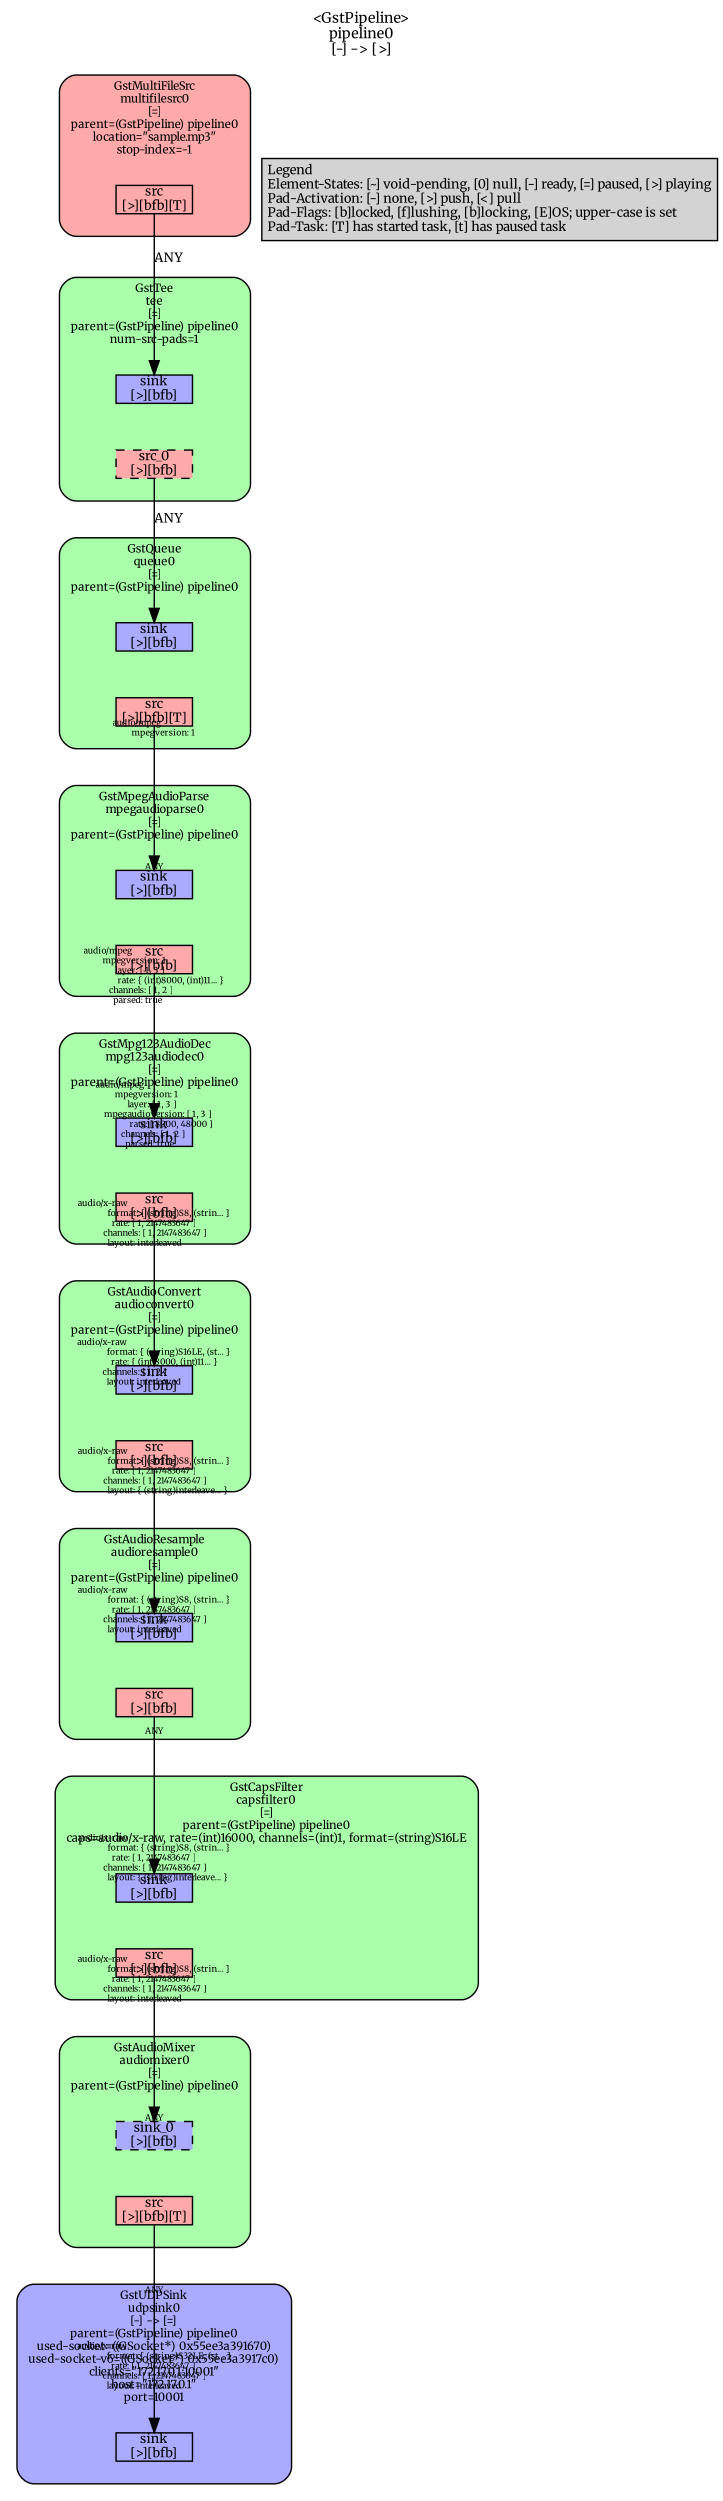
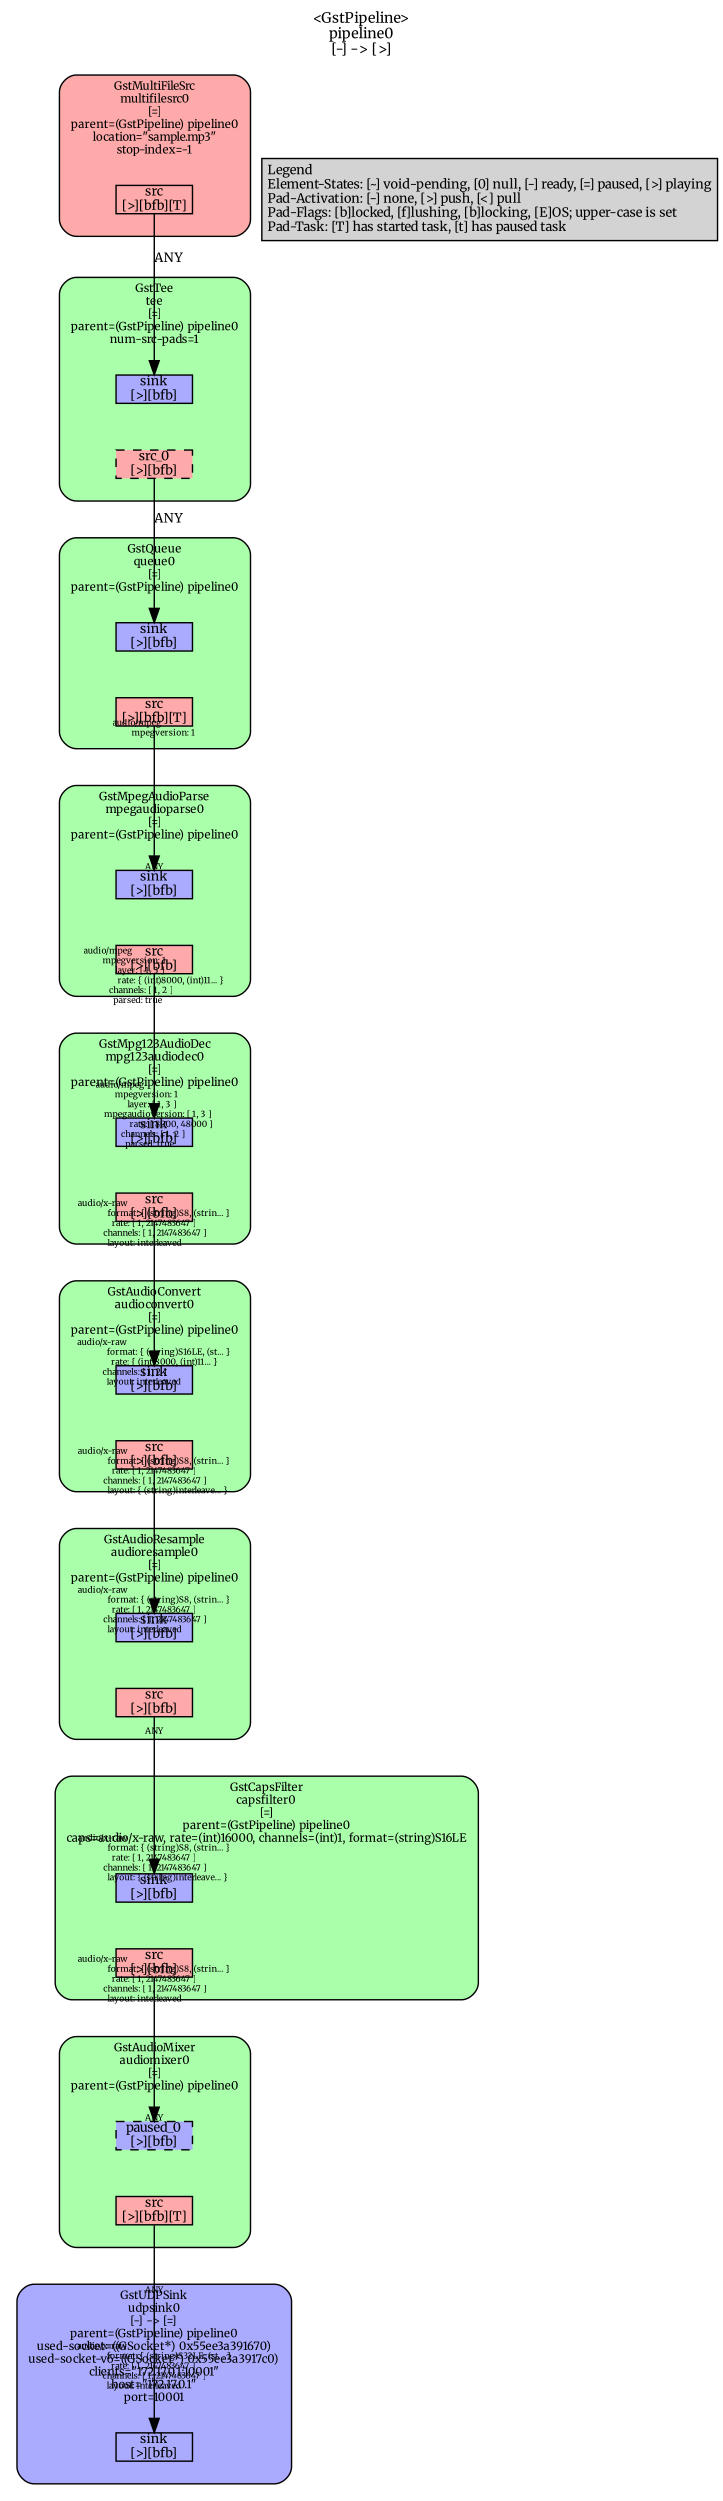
  digraph {
    fontname=Merriweather
    fontsize=10
    label="<GstPipeline>\npipeline0\n[-] -> [>]"
    labelloc=t
    nodesep=.1
    rankdir=TB
    ranksep=.2
    node [color=black fillcolor="#aaaaff" fontname=Merriweather fontsize=9 margin="0.0,0.0" shape=box style="filled,solid"]
    edge [fontname=Merriweather fontsize=9 labelfontsize=6]
    n1 [height=0.2 label="sink\n[>][bfb]"]
-   n2 [height=0.2 label="sink_0\n[>][bfb]" style="filled,dashed"]
+   n2 [height=0.2 label="paused_0\n[>][bfb]" style="filled,dashed"]
    n3 [fillcolor="#ffaaaa" height=0.2 label="src\n[>][bfb][T]"]
    n4 [height=0.2 label="sink\n[>][bfb]"]
    n5 [fillcolor="#ffaaaa" height=0.2 label="src\n[>][bfb]"]
    n6 [height=0.2 label="sink\n[>][bfb]"]
    n7 [fillcolor="#ffaaaa" height=0.2 label="src\n[>][bfb]"]
    n8 [height=0.2 label="sink\n[>][bfb]"]
    n9 [fillcolor="#ffaaaa" height=0.2 label="src\n[>][bfb]"]
    n10 [height=0.2 label="sink\n[>][bfb]"]
    n11 [fillcolor="#ffaaaa" height=0.2 label="src\n[>][bfb]"]
    n12 [height=0.2 label="sink\n[>][bfb]"]
    n13 [fillcolor="#ffaaaa" height=0.2 label="src\n[>][bfb]"]
    n14 [height=0.2 label="sink\n[>][bfb]"]
    n15 [fillcolor="#ffaaaa" height=0.2 label="src\n[>][bfb][T]"]
    n16 [height=0.2 label="sink\n[>][bfb]"]
    n17 [fillcolor="#ffaaaa" height=0.2 label="src_0\n[>][bfb]" style="filled,dashed"]
    n18 [fillcolor="#ffaaaa" height=0.2 label="src\n[>][bfb][T]"]
    n19 [label="Legend\lElement-States: [~] void-pending, [0] null, [-] ready, [=] paused, [>] playing\lPad-Activation: [-] none, [>] push, [<] pull\lPad-Flags: [b]locked, [f]lushing, [b]locking, [E]OS; upper-case is set\lPad-Task: [T] has started task, [t] has paused task\l" margin="0.05,0.05" style=filled color="" fillcolor=""]
    subgraph cluster_1 {
      color=black
      fillcolor="#aaaaff"
      fontsize=8
      label="GstUDPSink\nudpsink0\n[-] -> [=]\nparent=(GstPipeline) pipeline0\nused-socket=((GSocket*) 0x55ee3a391670)\nused-socket-v6=((GSocket*) 0x55ee3a3917c0)\nclients=\"172.17.0.1:10001\"\nhost=\"172.17.0.1\"\nport=10001"
      style="filled,rounded"
      subgraph cluster_2 {
        color=black
        fillcolor="#aaaaff"
        fontsize=8
        label=""
        style=invis
        n1
      }
    }
    subgraph cluster_3 {
      color=black
      fillcolor="#aaffaa"
      fontsize=8
      label="GstAudioMixer\naudiomixer0\n[=]\nparent=(GstPipeline) pipeline0"
      style="filled,rounded"
      subgraph cluster_4 {
        color=black
        fillcolor="#aaffaa"
        fontsize=8
        label=""
        style=invis
        n2
      }
      subgraph cluster_5 {
        color=black
        fillcolor="#aaffaa"
        fontsize=8
        label=""
        style=invis
        n3
      }
    }
    subgraph cluster_6 {
      color=black
      fillcolor="#aaffaa"
      fontsize=8
      label="GstCapsFilter\ncapsfilter0\n[=]\nparent=(GstPipeline) pipeline0\ncaps=audio/x-raw, rate=(int)16000, channels=(int)1, format=(string)S16LE"
      style="filled,rounded"
      subgraph cluster_7 {
        color=black
        fillcolor="#aaffaa"
        fontsize=8
        label=""
        style=invis
        n4
      }
      subgraph cluster_8 {
        color=black
        fillcolor="#aaffaa"
        fontsize=8
        label=""
        style=invis
        n5
      }
    }
    subgraph cluster_9 {
      color=black
      fillcolor="#aaffaa"
      fontsize=8
      label="GstAudioResample\naudioresample0\n[=]\nparent=(GstPipeline) pipeline0"
      style="filled,rounded"
      subgraph cluster_10 {
        color=black
        fillcolor="#aaffaa"
        fontsize=8
        label=""
        style=invis
        n6
      }
      subgraph cluster_11 {
        color=black
        fillcolor="#aaffaa"
        fontsize=8
        label=""
        style=invis
        n7
      }
    }
    subgraph cluster_12 {
      color=black
      fillcolor="#aaffaa"
      fontsize=8
      label="GstAudioConvert\naudioconvert0\n[=]\nparent=(GstPipeline) pipeline0"
      style="filled,rounded"
      subgraph cluster_13 {
        color=black
        fillcolor="#aaffaa"
        fontsize=8
        label=""
        style=invis
        n8
      }
      subgraph cluster_14 {
        color=black
        fillcolor="#aaffaa"
        fontsize=8
        label=""
        style=invis
        n9
      }
    }
    subgraph cluster_15 {
      color=black
      fillcolor="#aaffaa"
      fontsize=8
      label="GstMpg123AudioDec\nmpg123audiodec0\n[=]\nparent=(GstPipeline) pipeline0"
      style="filled,rounded"
      subgraph cluster_16 {
        color=black
        fillcolor="#aaffaa"
        fontsize=8
        label=""
        style=invis
        n10
      }
      subgraph cluster_17 {
        color=black
        fillcolor="#aaffaa"
        fontsize=8
        label=""
        style=invis
        n11
      }
    }
    subgraph cluster_18 {
      color=black
      fillcolor="#aaffaa"
      fontsize=8
      label="GstMpegAudioParse\nmpegaudioparse0\n[=]\nparent=(GstPipeline) pipeline0"
      style="filled,rounded"
      subgraph cluster_19 {
        color=black
        fillcolor="#aaffaa"
        fontsize=8
        label=""
        style=invis
        n12
      }
      subgraph cluster_20 {
        color=black
        fillcolor="#aaffaa"
        fontsize=8
        label=""
        style=invis
        n13
      }
    }
    subgraph cluster_21 {
      color=black
      fillcolor="#aaffaa"
      fontsize=8
      label="GstQueue\nqueue0\n[=]\nparent=(GstPipeline) pipeline0"
      style="filled,rounded"
      subgraph cluster_22 {
        color=black
        fillcolor="#aaffaa"
        fontsize=8
        label=""
        style=invis
        n14
      }
      subgraph cluster_23 {
        color=black
        fillcolor="#aaffaa"
        fontsize=8
        label=""
        style=invis
        n15
      }
    }
    subgraph cluster_24 {
      color=black
      fillcolor="#aaffaa"
      fontsize=8
      label="GstTee\ntee\n[=]\nparent=(GstPipeline) pipeline0\nnum-src-pads=1"
      style="filled,rounded"
      subgraph cluster_25 {
        color=black
        fillcolor="#aaffaa"
        fontsize=8
        label=""
        style=invis
        n16
      }
      subgraph cluster_26 {
        color=black
        fillcolor="#aaffaa"
        fontsize=8
        label=""
        style=invis
        n17
      }
    }
    subgraph cluster_27 {
      color=black
      fillcolor="#ffaaaa"
      fontsize=8
      label="GstMultiFileSrc\nmultifilesrc0\n[=]\nparent=(GstPipeline) pipeline0\nlocation=\"sample.mp3\"\nstop-index=-1"
      style="filled,rounded"
      subgraph cluster_28 {
        color=black
        fillcolor="#ffaaaa"
        fontsize=8
        label=""
        style=invis
        n18
      }
    }
    n2 -> n3 [style=invis]
    n3 -> n1 [headlabel=ANY label="                                                  " labelangle=0 labeldistance=10 taillabel="audio/x-raw\l              format: { (string)S32LE, (st... }\l                rate: [ 1, 2147483647 ]\l            channels: [ 1, 2147483647 ]\l              layout: interleaved\l"]
    n4 -> n5 [style=invis]
    n5 -> n2 [headlabel="audio/x-raw\l              format: { (string)S8, (strin... }\l                rate: [ 1, 2147483647 ]\l            channels: [ 1, 2147483647 ]\l              layout: interleaved\l" label="                                                  " labelangle=0 labeldistance=10 taillabel=ANY]
    n6 -> n7 [style=invis]
    n7 -> n4 [headlabel=ANY label="                                                  " labelangle=0 labeldistance=10 taillabel="audio/x-raw\l              format: { (string)S8, (strin... }\l                rate: [ 1, 2147483647 ]\l            channels: [ 1, 2147483647 ]\l              layout: { (string)interleave... }\l"]
    n8 -> n9 [style=invis]
    n9 -> n6 [headlabel="audio/x-raw\l              format: { (string)S8, (strin... }\l                rate: [ 1, 2147483647 ]\l            channels: [ 1, 2147483647 ]\l              layout: { (string)interleave... }\l" label="                                                  " labelangle=0 labeldistance=10 taillabel="audio/x-raw\l              format: { (string)S8, (strin... }\l                rate: [ 1, 2147483647 ]\l            channels: [ 1, 2147483647 ]\l              layout: interleaved\l"]
    n10 -> n11 [style=invis]
    n11 -> n8 [headlabel="audio/x-raw\l              format: { (string)S8, (strin... }\l                rate: [ 1, 2147483647 ]\l            channels: [ 1, 2147483647 ]\l              layout: interleaved\l" label="                                                  " labelangle=0 labeldistance=10 taillabel="audio/x-raw\l              format: { (string)S16LE, (st... }\l                rate: { (int)8000, (int)11... }\l            channels: [ 1, 2 ]\l              layout: interleaved\l"]
    n12 -> n13 [style=invis]
    n13 -> n10 [headlabel="audio/mpeg\l         mpegversion: 1\l               layer: [ 1, 3 ]\l                rate: { (int)8000, (int)11... }\l            channels: [ 1, 2 ]\l              parsed: true\l" label="                                                  " labelangle=0 labeldistance=10 taillabel="audio/mpeg\l         mpegversion: 1\l               layer: [ 1, 3 ]\l    mpegaudioversion: [ 1, 3 ]\l                rate: [ 8000, 48000 ]\l            channels: [ 1, 2 ]\l              parsed: true\l"]
    n14 -> n15 [style=invis]
    n15 -> n12 [headlabel="audio/mpeg\l         mpegversion: 1\l" label="                                                  " labelangle=0 labeldistance=10 taillabel=ANY]
    n16 -> n17 [style=invis]
    n17 -> n14 [label=ANY]
    n18 -> n16 [label=ANY]
  }
